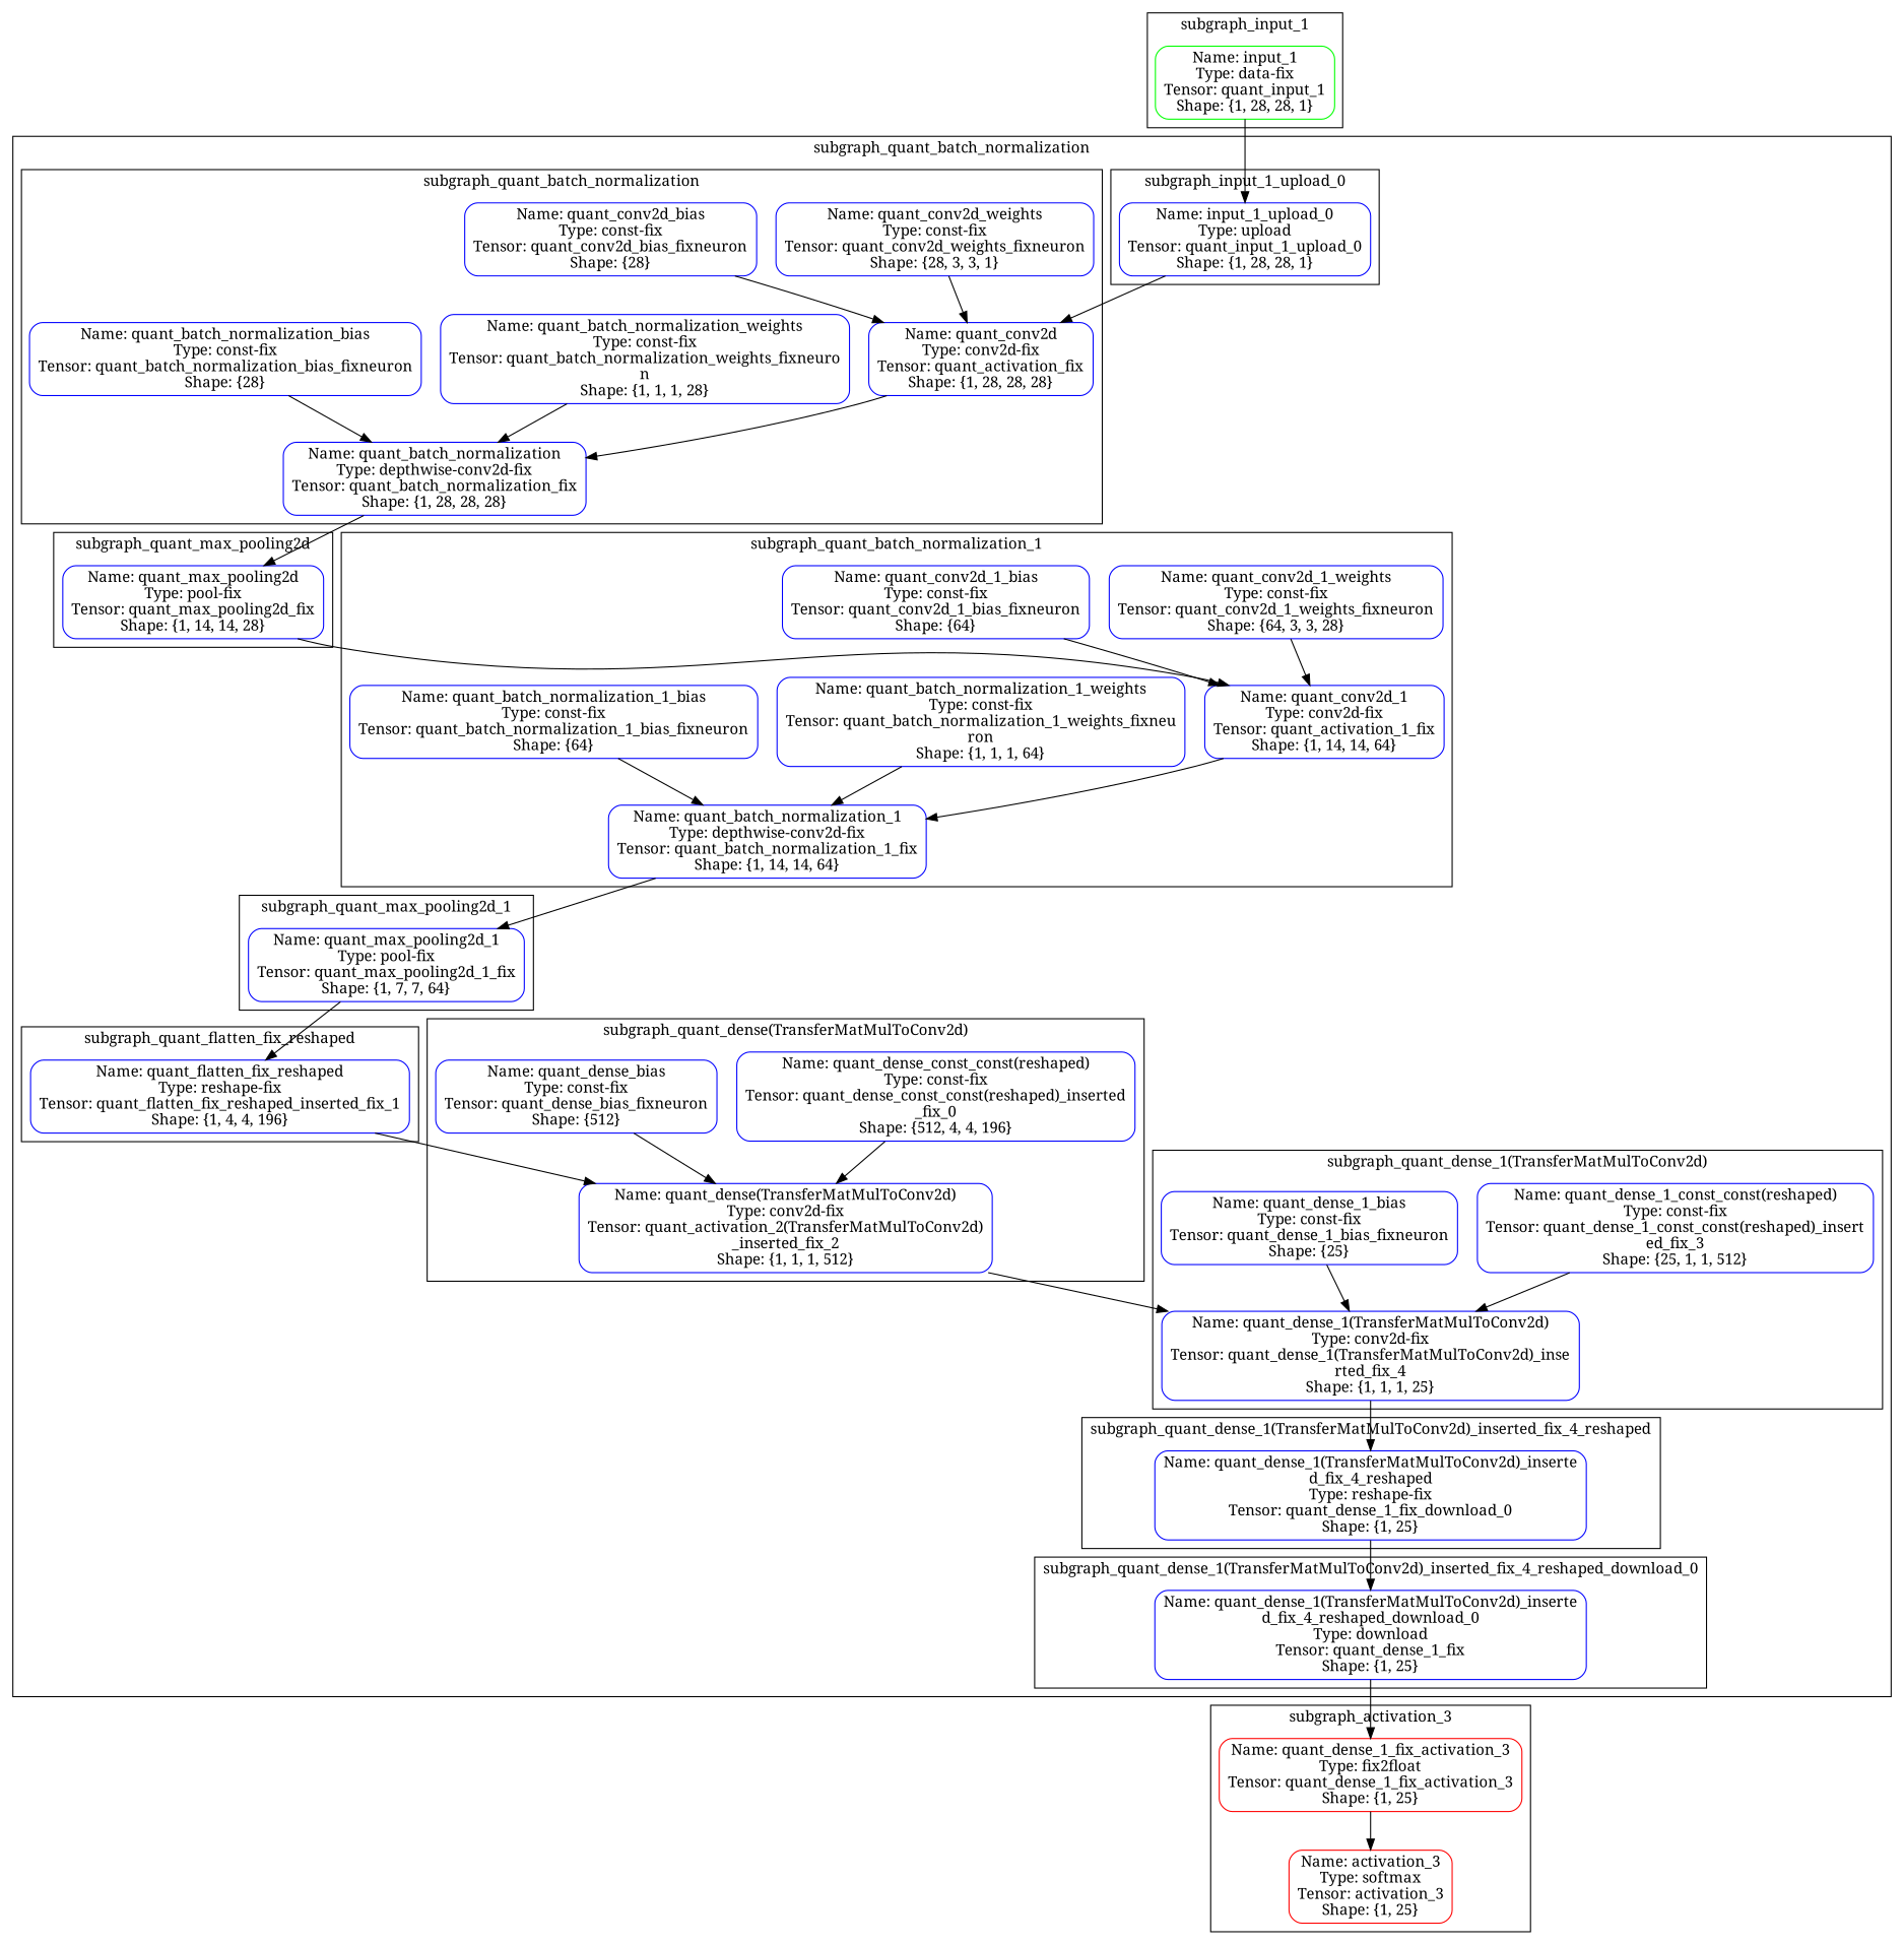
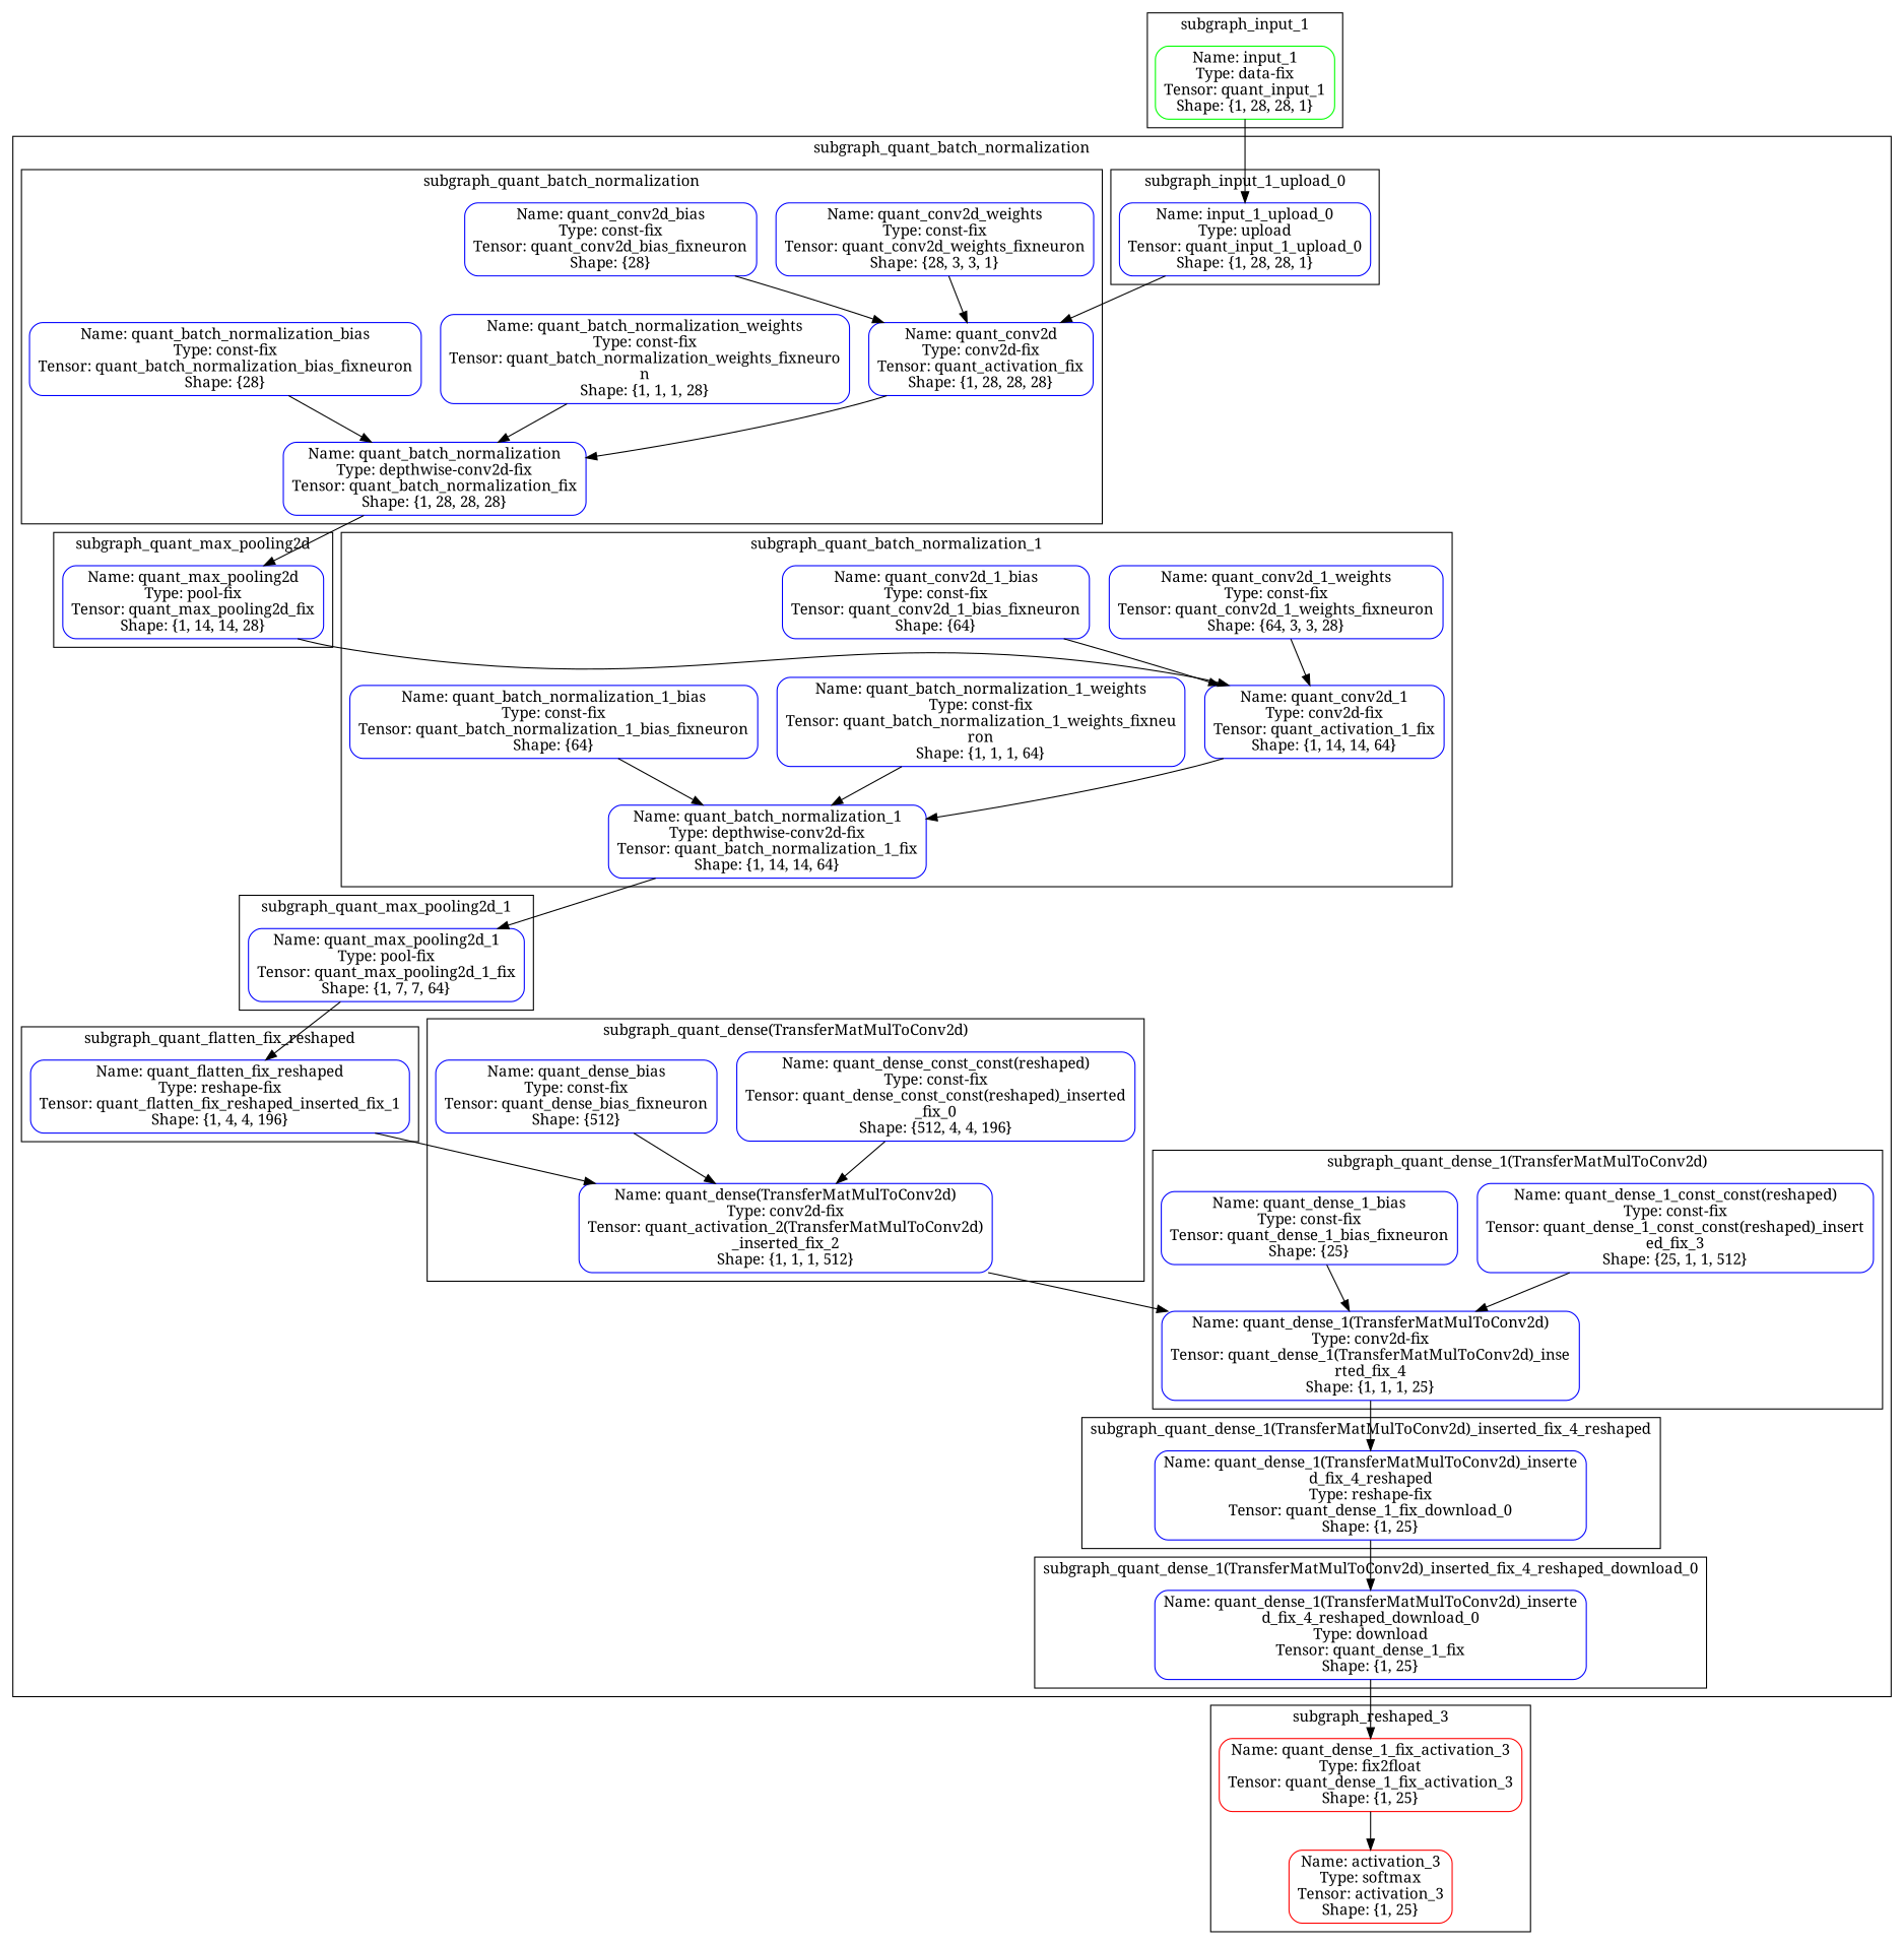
  digraph {
    fontname="Noto Serif"
    node [color=blue shape=box style=rounded fontname="Noto Serif"]
    edge [fontname="Noto Serif"]
    n1 [label="Name: quant_dense_const_const(reshaped)\nType: const-fix\nTensor: quant_dense_const_const(reshaped)_inserted\n_fix_0\nShape: {512, 4, 4, 196}" width=x]
    n2 [label="Name: quant_dense(TransferMatMulToConv2d)\nType: conv2d-fix\nTensor: quant_activation_2(TransferMatMulToConv2d)\n_inserted_fix_2\nShape: {1, 1, 1, 512}" width=x]
    n3 [label="Name: quant_dense_bias\nType: const-fix\nTensor: quant_dense_bias_fixneuron\nShape: {512}" width=x]
    n4 [label="Name: quant_dense_1_const_const(reshaped)\nType: const-fix\nTensor: quant_dense_1_const_const(reshaped)_insert\ned_fix_3\nShape: {25, 1, 1, 512}" width=x]
    n5 [label="Name: quant_dense_1(TransferMatMulToConv2d)\nType: conv2d-fix\nTensor: quant_dense_1(TransferMatMulToConv2d)_inse\nrted_fix_4\nShape: {1, 1, 1, 25}" width=x]
    n6 [label="Name: quant_dense_1_bias\nType: const-fix\nTensor: quant_dense_1_bias_fixneuron\nShape: {25}" width=x]
    n7 [label="Name: quant_conv2d_1_weights\nType: const-fix\nTensor: quant_conv2d_1_weights_fixneuron\nShape: {64, 3, 3, 28}" width=x]
    n8 [label="Name: quant_conv2d_1\nType: conv2d-fix\nTensor: quant_activation_1_fix\nShape: {1, 14, 14, 64}" width=x]
    n9 [label="Name: quant_conv2d_1_bias\nType: const-fix\nTensor: quant_conv2d_1_bias_fixneuron\nShape: {64}" width=x]
    n10 [label="Name: quant_batch_normalization_1_weights\nType: const-fix\nTensor: quant_batch_normalization_1_weights_fixneu\nron\nShape: {1, 1, 1, 64}" width=x]
    n11 [label="Name: quant_batch_normalization_1\nType: depthwise-conv2d-fix\nTensor: quant_batch_normalization_1_fix\nShape: {1, 14, 14, 64}" width=x]
    n12 [label="Name: quant_batch_normalization_1_bias\nType: const-fix\nTensor: quant_batch_normalization_1_bias_fixneuron\nShape: {64}" width=x]
    n13 [label="Name: input_1_upload_0\nType: upload\nTensor: quant_input_1_upload_0\nShape: {1, 28, 28, 1}" width=x]
    n14 [label="Name: quant_max_pooling2d\nType: pool-fix\nTensor: quant_max_pooling2d_fix\nShape: {1, 14, 14, 28}" width=x]
    n15 [label="Name: quant_conv2d_weights\nType: const-fix\nTensor: quant_conv2d_weights_fixneuron\nShape: {28, 3, 3, 1}" width=x]
    n16 [label="Name: quant_conv2d\nType: conv2d-fix\nTensor: quant_activation_fix\nShape: {1, 28, 28, 28}" width=x]
    n17 [label="Name: quant_conv2d_bias\nType: const-fix\nTensor: quant_conv2d_bias_fixneuron\nShape: {28}" width=x]
    n18 [label="Name: quant_batch_normalization_weights\nType: const-fix\nTensor: quant_batch_normalization_weights_fixneuro\nn\nShape: {1, 1, 1, 28}" width=x]
    n19 [label="Name: quant_batch_normalization\nType: depthwise-conv2d-fix\nTensor: quant_batch_normalization_fix\nShape: {1, 28, 28, 28}" width=x]
    n20 [label="Name: quant_batch_normalization_bias\nType: const-fix\nTensor: quant_batch_normalization_bias_fixneuron\nShape: {28}" width=x]
    n21 [label="Name: quant_max_pooling2d_1\nType: pool-fix\nTensor: quant_max_pooling2d_1_fix\nShape: {1, 7, 7, 64}" width=x]
    n22 [label="Name: quant_flatten_fix_reshaped\nType: reshape-fix\nTensor: quant_flatten_fix_reshaped_inserted_fix_1\nShape: {1, 4, 4, 196}" width=x]
    n23 [label="Name: quant_dense_1(TransferMatMulToConv2d)_inserte\nd_fix_4_reshaped\nType: reshape-fix\nTensor: quant_dense_1_fix_download_0\nShape: {1, 25}" width=x]
    n24 [label="Name: quant_dense_1(TransferMatMulToConv2d)_inserte\nd_fix_4_reshaped_download_0\nType: download\nTensor: quant_dense_1_fix\nShape: {1, 25}" width=x]
    n25 [color=green label="Name: input_1\nType: data-fix\nTensor: quant_input_1\nShape: {1, 28, 28, 1}" width=x]
    n26 [color=red label="Name: quant_dense_1_fix_activation_3\nType: fix2float\nTensor: quant_dense_1_fix_activation_3\nShape: {1, 25}" width=x]
    n27 [color=red label="Name: activation_3\nType: softmax\nTensor: activation_3\nShape: {1, 25}" width=x]
    subgraph cluster_1 {
      label=subgraph_quant_batch_normalization
      subgraph cluster_2 {
        label="subgraph_quant_dense(TransferMatMulToConv2d)"
        n1
        n2
        n3
      }
      subgraph cluster_3 {
        label="subgraph_quant_dense_1(TransferMatMulToConv2d)"
        n4
        n5
        n6
      }
      subgraph cluster_4 {
        label=subgraph_quant_batch_normalization_1
        n7
        n8
        n9
        n10
        n11
        n12
      }
      subgraph cluster_5 {
        label=subgraph_input_1_upload_0
        n13
      }
      subgraph cluster_6 {
        label=subgraph_quant_max_pooling2d
        n14
      }
      subgraph cluster_7 {
        label=subgraph_quant_batch_normalization
        n15
        n16
        n17
        n18
        n19
        n20
      }
      subgraph cluster_8 {
        label=subgraph_quant_max_pooling2d_1
        n21
      }
      subgraph cluster_9 {
        label=subgraph_quant_flatten_fix_reshaped
        n22
      }
      subgraph cluster_10 {
        label="subgraph_quant_dense_1(TransferMatMulToConv2d)_inserted_fix_4_reshaped"
        n23
      }
      subgraph cluster_11 {
        label="subgraph_quant_dense_1(TransferMatMulToConv2d)_inserted_fix_4_reshaped_download_0"
        n24
      }
    }
    subgraph cluster_12 {
      label=subgraph_input_1
      n25
    }
    subgraph cluster_13 {
-     label=subgraph_activation_3
+     label=subgraph_reshaped_3
      n26
      n27
    }
    n1 -> n2
    n2 -> n5
    n3 -> n2
    n4 -> n5
    n5 -> n23
    n6 -> n5
    n7 -> n8
    n8 -> n11
    n9 -> n8
    n10 -> n11
    n11 -> n21
    n12 -> n11
    n13 -> n16
    n14 -> n8
    n15 -> n16
    n16 -> n19
    n17 -> n16
    n18 -> n19
    n19 -> n14
    n20 -> n19
    n21 -> n22
    n22 -> n2
    n23 -> n24
    n24 -> n26
    n25 -> n13
    n26 -> n27
  }
